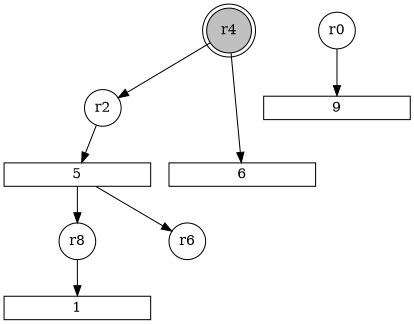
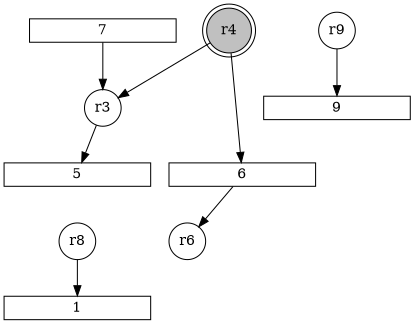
  digraph {
    node [shape=rect]
    n1 [fixedsize=2 label=r6 shape=circle]
-   r0 [fixedsize=2 shape=circle]
+   r0 [fixedsize=2 shape=circle label=r9]
    n3 [fixedsize=2 label=r8 shape=circle]
-   r3 [fixedsize=2 shape=circle label=r2]
+   r3 [fixedsize=2 shape=circle]
    r4 [color=black fillcolor=gray fixedsize=2 shape=doublecircle style=filled]
    n6 [forcelabels=false height=0.2 label=9 width=2]
    1 [forcelabels=false height=0.2 width=2]
    5 [forcelabels=false height=0.2 width=2]
    6 [forcelabels=false height=0.2 width=2]
+   7 [forcelabels=false height=0.2 width=2]
    subgraph sub_1 {
      n1
      r0
      n3
      r3
    }
    subgraph sub_2 {
      r4
    }
    subgraph sub_3 {
      n6
      1
      5
      6
+     7
    }
    r0 -> n6
    n3 -> 1
    r3 -> 5
    r4 -> r3
    r4 -> 6
-   5 -> n3
-   5 -> n1
+   6 -> n1
+   7 -> r3
  }
